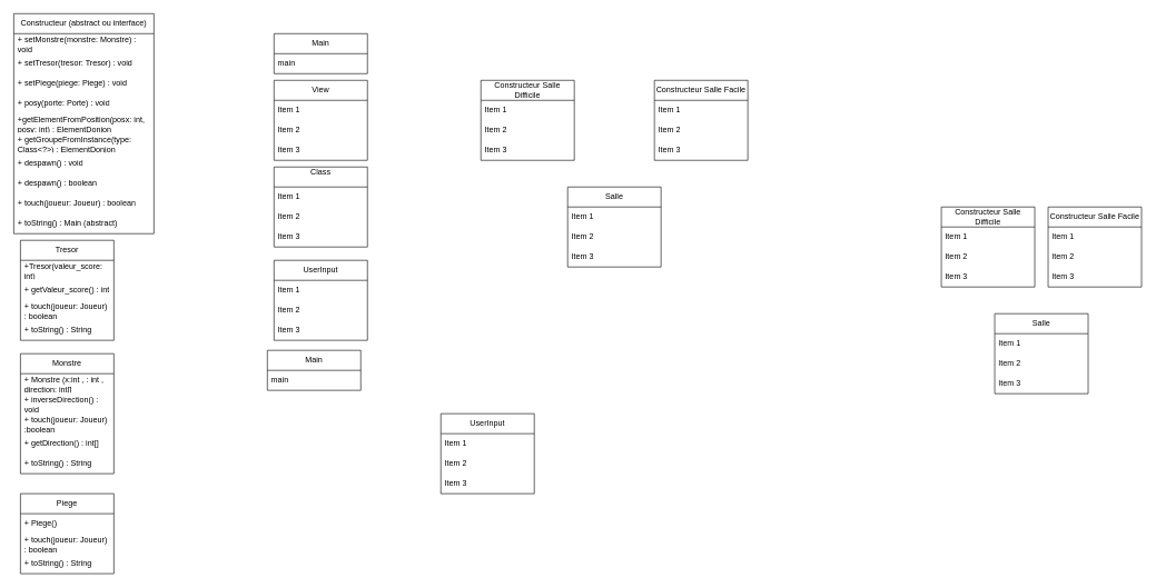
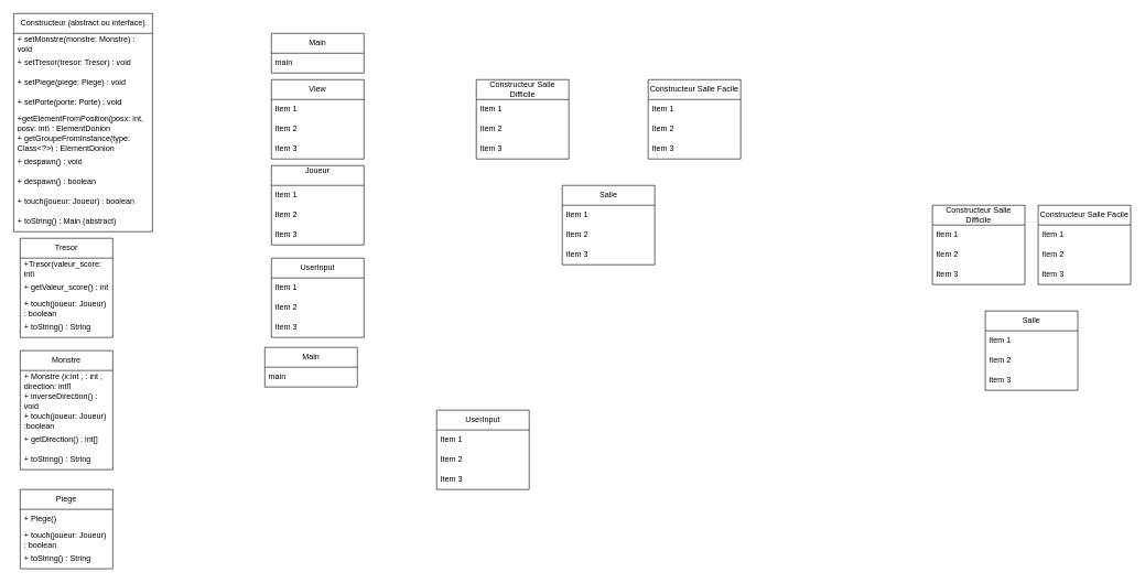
  <mxCell id="0" />
  <mxCell id="1" parent="0" />
  <mxCell id="2" value="Main" style="swimlane;fontStyle=0;childLayout=stackLayout;horizontal=1;startSize=30;horizontalStack=0;resizeParent=1;resizeParentMax=0;resizeLast=0;collapsible=1;marginBottom=0;whiteSpace=wrap;html=1;" parent="1" vertex="1"><mxGeometry x="410" y="50" width="140" height="60" as="geometry" /></mxCell>
  <mxCell id="3" value="main" style="text;strokeColor=none;fillColor=none;align=left;verticalAlign=middle;spacingLeft=4;spacingRight=4;overflow=hidden;points=[[0,0.5],[1,0.5]];portConstraint=eastwest;rotatable=0;whiteSpace=wrap;html=1;" parent="2" vertex="1"><mxGeometry y="30" width="140" height="30" as="geometry" /></mxCell>
  <mxCell id="4" value="&lt;div&gt;Constructeur (abstract ou interface)&lt;/div&gt;" style="swimlane;fontStyle=0;childLayout=stackLayout;horizontal=1;startSize=30;horizontalStack=0;resizeParent=1;resizeParentMax=0;resizeLast=0;collapsible=1;marginBottom=0;whiteSpace=wrap;html=1;" parent="1" vertex="1"><mxGeometry x="20" y="20" width="210" height="330" as="geometry" /></mxCell>
  <mxCell id="5" value="+ setMonstre(monstre: Monstre) : void" style="text;strokeColor=none;fillColor=none;align=left;verticalAlign=middle;spacingLeft=4;spacingRight=4;overflow=hidden;points=[[0,0.5],[1,0.5]];portConstraint=eastwest;rotatable=0;whiteSpace=wrap;html=1;" parent="4" vertex="1"><mxGeometry y="30" width="210" height="30" as="geometry" /></mxCell>
  <mxCell id="6" value="+ setTresor(tresor: Tresor) : void" style="text;strokeColor=none;fillColor=none;align=left;verticalAlign=middle;spacingLeft=4;spacingRight=4;overflow=hidden;points=[[0,0.5],[1,0.5]];portConstraint=eastwest;rotatable=0;whiteSpace=wrap;html=1;" parent="4" vertex="1"><mxGeometry y="60" width="210" height="30" as="geometry" /></mxCell>
  <mxCell id="7" value="+ setPiege(piege: Piege) : void" style="text;strokeColor=none;fillColor=none;align=left;verticalAlign=middle;spacingLeft=4;spacingRight=4;overflow=hidden;points=[[0,0.5],[1,0.5]];portConstraint=eastwest;rotatable=0;whiteSpace=wrap;html=1;" parent="4" vertex="1"><mxGeometry y="90" width="210" height="30" as="geometry" /></mxCell>
- <mxCell id="8" value="+ posy(porte: Porte) : void" style="text;strokeColor=none;fillColor=none;align=left;verticalAlign=middle;spacingLeft=4;spacingRight=4;overflow=hidden;points=[[0,0.5],[1,0.5]];portConstraint=eastwest;rotatable=0;whiteSpace=wrap;html=1;" parent="4" vertex="1"><mxGeometry y="120" width="210" height="30" as="geometry" /></mxCell>
+ <mxCell id="8" value="+ setPorte(porte: Porte) : void" style="text;strokeColor=none;fillColor=none;align=left;verticalAlign=middle;spacingLeft=4;spacingRight=4;overflow=hidden;points=[[0,0.5],[1,0.5]];portConstraint=eastwest;rotatable=0;whiteSpace=wrap;html=1;" parent="4" vertex="1"><mxGeometry y="120" width="210" height="30" as="geometry" /></mxCell>
  <mxCell id="9" value="+getElementFromPosition(posx: int, posy: int) : ElementDonjon" style="text;strokeColor=none;fillColor=none;align=left;verticalAlign=middle;spacingLeft=4;spacingRight=4;overflow=hidden;points=[[0,0.5],[1,0.5]];portConstraint=eastwest;rotatable=0;whiteSpace=wrap;html=1;" parent="4" vertex="1"><mxGeometry y="150" width="210" height="30" as="geometry" /></mxCell>
  <mxCell id="10" value="+ getGroupeFromInstance(type: Class&amp;lt;?&amp;gt;) : ElementDonjon" style="text;strokeColor=none;fillColor=none;align=left;verticalAlign=middle;spacingLeft=4;spacingRight=4;overflow=hidden;points=[[0,0.5],[1,0.5]];portConstraint=eastwest;rotatable=0;whiteSpace=wrap;html=1;" parent="4" vertex="1"><mxGeometry y="180" width="210" height="30" as="geometry" /></mxCell>
  <mxCell id="11" value="+ despawn() : void" style="text;strokeColor=none;fillColor=none;align=left;verticalAlign=middle;spacingLeft=4;spacingRight=4;overflow=hidden;points=[[0,0.5],[1,0.5]];portConstraint=eastwest;rotatable=0;whiteSpace=wrap;html=1;" parent="4" vertex="1"><mxGeometry y="210" width="210" height="30" as="geometry" /></mxCell>
  <mxCell id="12" value="+ despawn() : boolean" style="text;strokeColor=none;fillColor=none;align=left;verticalAlign=middle;spacingLeft=4;spacingRight=4;overflow=hidden;points=[[0,0.5],[1,0.5]];portConstraint=eastwest;rotatable=0;whiteSpace=wrap;html=1;" parent="4" vertex="1"><mxGeometry y="240" width="210" height="30" as="geometry" /></mxCell>
  <mxCell id="13" value="+ touch(joueur: Joueur) : boolean" style="text;strokeColor=none;fillColor=none;align=left;verticalAlign=middle;spacingLeft=4;spacingRight=4;overflow=hidden;points=[[0,0.5],[1,0.5]];portConstraint=eastwest;rotatable=0;whiteSpace=wrap;html=1;" parent="4" vertex="1"><mxGeometry y="270" width="210" height="30" as="geometry" /></mxCell>
  <mxCell id="14" value="+ toString() : Main (abstract)" style="text;strokeColor=none;fillColor=none;align=left;verticalAlign=middle;spacingLeft=4;spacingRight=4;overflow=hidden;points=[[0,0.5],[1,0.5]];portConstraint=eastwest;rotatable=0;whiteSpace=wrap;html=1;" parent="4" vertex="1"><mxGeometry y="300" width="210" height="30" as="geometry" /></mxCell>
  <mxCell id="15" value="UserInput" style="swimlane;fontStyle=0;childLayout=stackLayout;horizontal=1;startSize=30;horizontalStack=0;resizeParent=1;resizeParentMax=0;resizeLast=0;collapsible=1;marginBottom=0;whiteSpace=wrap;html=1;" parent="1" vertex="1"><mxGeometry x="410" y="390" width="140" height="120" as="geometry" /></mxCell>
  <mxCell id="16" value="Item 1" style="text;strokeColor=none;fillColor=none;align=left;verticalAlign=middle;spacingLeft=4;spacingRight=4;overflow=hidden;points=[[0,0.5],[1,0.5]];portConstraint=eastwest;rotatable=0;whiteSpace=wrap;html=1;" parent="15" vertex="1"><mxGeometry y="30" width="140" height="30" as="geometry" /></mxCell>
  <mxCell id="17" value="Item 2" style="text;strokeColor=none;fillColor=none;align=left;verticalAlign=middle;spacingLeft=4;spacingRight=4;overflow=hidden;points=[[0,0.5],[1,0.5]];portConstraint=eastwest;rotatable=0;whiteSpace=wrap;html=1;" parent="15" vertex="1"><mxGeometry y="60" width="140" height="30" as="geometry" /></mxCell>
  <mxCell id="18" value="Item 3" style="text;strokeColor=none;fillColor=none;align=left;verticalAlign=middle;spacingLeft=4;spacingRight=4;overflow=hidden;points=[[0,0.5],[1,0.5]];portConstraint=eastwest;rotatable=0;whiteSpace=wrap;html=1;" parent="15" vertex="1"><mxGeometry y="90" width="140" height="30" as="geometry" /></mxCell>
  <mxCell id="19" value="&lt;div&gt;Piege&lt;/div&gt;" style="swimlane;fontStyle=0;childLayout=stackLayout;horizontal=1;startSize=30;horizontalStack=0;resizeParent=1;resizeParentMax=0;resizeLast=0;collapsible=1;marginBottom=0;whiteSpace=wrap;html=1;" parent="1" vertex="1"><mxGeometry x="30" y="740" width="140" height="120" as="geometry" /></mxCell>
  <mxCell id="20" value="+ Piege()" style="text;strokeColor=none;fillColor=none;align=left;verticalAlign=middle;spacingLeft=4;spacingRight=4;overflow=hidden;points=[[0,0.5],[1,0.5]];portConstraint=eastwest;rotatable=0;whiteSpace=wrap;html=1;" parent="19" vertex="1"><mxGeometry y="30" width="140" height="30" as="geometry" /></mxCell>
  <mxCell id="21" value="+ touch(joueur: Joueur) : boolean" style="text;strokeColor=none;fillColor=none;align=left;verticalAlign=middle;spacingLeft=4;spacingRight=4;overflow=hidden;points=[[0,0.5],[1,0.5]];portConstraint=eastwest;rotatable=0;whiteSpace=wrap;html=1;" parent="19" vertex="1"><mxGeometry y="60" width="140" height="30" as="geometry" /></mxCell>
  <mxCell id="22" value="+ toString() : String" style="text;strokeColor=none;fillColor=none;align=left;verticalAlign=middle;spacingLeft=4;spacingRight=4;overflow=hidden;points=[[0,0.5],[1,0.5]];portConstraint=eastwest;rotatable=0;whiteSpace=wrap;html=1;" parent="19" vertex="1"><mxGeometry y="90" width="140" height="30" as="geometry" /></mxCell>
  <mxCell id="23" value="&lt;div&gt;Tresor&lt;/div&gt;" style="swimlane;fontStyle=0;childLayout=stackLayout;horizontal=1;startSize=30;horizontalStack=0;resizeParent=1;resizeParentMax=0;resizeLast=0;collapsible=1;marginBottom=0;whiteSpace=wrap;html=1;" parent="1" vertex="1"><mxGeometry x="30" y="360" width="140" height="150" as="geometry" /></mxCell>
  <mxCell id="24" value="+Tresor(valeur_score: int)" style="text;strokeColor=none;fillColor=none;align=left;verticalAlign=middle;spacingLeft=4;spacingRight=4;overflow=hidden;points=[[0,0.5],[1,0.5]];portConstraint=eastwest;rotatable=0;whiteSpace=wrap;html=1;" parent="23" vertex="1"><mxGeometry y="30" width="140" height="30" as="geometry" /></mxCell>
  <mxCell id="25" value="+ getValeur_score() : int" style="text;strokeColor=none;fillColor=none;align=left;verticalAlign=middle;spacingLeft=4;spacingRight=4;overflow=hidden;points=[[0,0.5],[1,0.5]];portConstraint=eastwest;rotatable=0;whiteSpace=wrap;html=1;" parent="23" vertex="1"><mxGeometry y="60" width="140" height="30" as="geometry" /></mxCell>
  <mxCell id="26" value="+ touch(joueur: Joueur) : boolean" style="text;strokeColor=none;fillColor=none;align=left;verticalAlign=middle;spacingLeft=4;spacingRight=4;overflow=hidden;points=[[0,0.5],[1,0.5]];portConstraint=eastwest;rotatable=0;whiteSpace=wrap;html=1;" parent="23" vertex="1"><mxGeometry y="90" width="140" height="30" as="geometry" /></mxCell>
  <mxCell id="27" value="+ toString() : String" style="text;strokeColor=none;fillColor=none;align=left;verticalAlign=middle;spacingLeft=4;spacingRight=4;overflow=hidden;points=[[0,0.5],[1,0.5]];portConstraint=eastwest;rotatable=0;whiteSpace=wrap;html=1;" parent="23" vertex="1"><mxGeometry y="120" width="140" height="30" as="geometry" /></mxCell>
  <mxCell id="28" value="&lt;div&gt;Monstre&lt;/div&gt;" style="swimlane;fontStyle=0;childLayout=stackLayout;horizontal=1;startSize=30;horizontalStack=0;resizeParent=1;resizeParentMax=0;resizeLast=0;collapsible=1;marginBottom=0;whiteSpace=wrap;html=1;" parent="1" vertex="1"><mxGeometry x="30" y="530" width="140" height="180" as="geometry" /></mxCell>
  <mxCell id="29" value="+ Monstre (x:int , : int , direction: int[]" style="text;strokeColor=none;fillColor=none;align=left;verticalAlign=middle;spacingLeft=4;spacingRight=4;overflow=hidden;points=[[0,0.5],[1,0.5]];portConstraint=eastwest;rotatable=0;whiteSpace=wrap;html=1;" parent="28" vertex="1"><mxGeometry y="30" width="140" height="30" as="geometry" /></mxCell>
  <mxCell id="30" value="+ inverseDirection() : void" style="text;strokeColor=none;fillColor=none;align=left;verticalAlign=middle;spacingLeft=4;spacingRight=4;overflow=hidden;points=[[0,0.5],[1,0.5]];portConstraint=eastwest;rotatable=0;whiteSpace=wrap;html=1;" parent="28" vertex="1"><mxGeometry y="60" width="140" height="30" as="geometry" /></mxCell>
  <mxCell id="31" value="+ touch(joueur: Joueur)&lt;div&gt;:boolean&lt;/div&gt;" style="text;strokeColor=none;fillColor=none;align=left;verticalAlign=middle;spacingLeft=4;spacingRight=4;overflow=hidden;points=[[0,0.5],[1,0.5]];portConstraint=eastwest;rotatable=0;whiteSpace=wrap;html=1;" parent="28" vertex="1"><mxGeometry y="90" width="140" height="30" as="geometry" /></mxCell>
  <mxCell id="32" value="+ getDirection() : int[]" style="text;strokeColor=none;fillColor=none;align=left;verticalAlign=middle;spacingLeft=4;spacingRight=4;overflow=hidden;points=[[0,0.5],[1,0.5]];portConstraint=eastwest;rotatable=0;whiteSpace=wrap;html=1;" parent="28" vertex="1"><mxGeometry y="120" width="140" height="30" as="geometry" /></mxCell>
  <mxCell id="33" value="+ toString() : String" style="text;strokeColor=none;fillColor=none;align=left;verticalAlign=middle;spacingLeft=4;spacingRight=4;overflow=hidden;points=[[0,0.5],[1,0.5]];portConstraint=eastwest;rotatable=0;whiteSpace=wrap;html=1;" parent="28" vertex="1"><mxGeometry y="150" width="140" height="30" as="geometry" /></mxCell>
  <mxCell id="34" value="&lt;div&gt;Constructeur Salle Facile&lt;/div&gt;" style="swimlane;fontStyle=0;childLayout=stackLayout;horizontal=1;startSize=30;horizontalStack=0;resizeParent=1;resizeParentMax=0;resizeLast=0;collapsible=1;marginBottom=0;whiteSpace=wrap;html=1;" parent="1" vertex="1"><mxGeometry x="980" y="120" width="140" height="120" as="geometry" /></mxCell>
  <mxCell id="35" value="Item 1" style="text;strokeColor=none;fillColor=none;align=left;verticalAlign=middle;spacingLeft=4;spacingRight=4;overflow=hidden;points=[[0,0.5],[1,0.5]];portConstraint=eastwest;rotatable=0;whiteSpace=wrap;html=1;" parent="34" vertex="1"><mxGeometry y="30" width="140" height="30" as="geometry" /></mxCell>
  <mxCell id="36" value="Item 2" style="text;strokeColor=none;fillColor=none;align=left;verticalAlign=middle;spacingLeft=4;spacingRight=4;overflow=hidden;points=[[0,0.5],[1,0.5]];portConstraint=eastwest;rotatable=0;whiteSpace=wrap;html=1;" parent="34" vertex="1"><mxGeometry y="60" width="140" height="30" as="geometry" /></mxCell>
  <mxCell id="37" value="Item 3" style="text;strokeColor=none;fillColor=none;align=left;verticalAlign=middle;spacingLeft=4;spacingRight=4;overflow=hidden;points=[[0,0.5],[1,0.5]];portConstraint=eastwest;rotatable=0;whiteSpace=wrap;html=1;" parent="34" vertex="1"><mxGeometry y="90" width="140" height="30" as="geometry" /></mxCell>
  <mxCell id="38" value="&lt;div&gt;Salle&lt;/div&gt;" style="swimlane;fontStyle=0;childLayout=stackLayout;horizontal=1;startSize=30;horizontalStack=0;resizeParent=1;resizeParentMax=0;resizeLast=0;collapsible=1;marginBottom=0;whiteSpace=wrap;html=1;" parent="1" vertex="1"><mxGeometry x="850" y="280" width="140" height="120" as="geometry" /></mxCell>
  <mxCell id="39" value="Item 1" style="text;strokeColor=none;fillColor=none;align=left;verticalAlign=middle;spacingLeft=4;spacingRight=4;overflow=hidden;points=[[0,0.5],[1,0.5]];portConstraint=eastwest;rotatable=0;whiteSpace=wrap;html=1;" parent="38" vertex="1"><mxGeometry y="30" width="140" height="30" as="geometry" /></mxCell>
  <mxCell id="40" value="Item 2" style="text;strokeColor=none;fillColor=none;align=left;verticalAlign=middle;spacingLeft=4;spacingRight=4;overflow=hidden;points=[[0,0.5],[1,0.5]];portConstraint=eastwest;rotatable=0;whiteSpace=wrap;html=1;" parent="38" vertex="1"><mxGeometry y="60" width="140" height="30" as="geometry" /></mxCell>
  <mxCell id="41" value="Item 3" style="text;strokeColor=none;fillColor=none;align=left;verticalAlign=middle;spacingLeft=4;spacingRight=4;overflow=hidden;points=[[0,0.5],[1,0.5]];portConstraint=eastwest;rotatable=0;whiteSpace=wrap;html=1;" parent="38" vertex="1"><mxGeometry y="90" width="140" height="30" as="geometry" /></mxCell>
  <mxCell id="42" value="&lt;div&gt;View&lt;/div&gt;" style="swimlane;fontStyle=0;childLayout=stackLayout;horizontal=1;startSize=30;horizontalStack=0;resizeParent=1;resizeParentMax=0;resizeLast=0;collapsible=1;marginBottom=0;whiteSpace=wrap;html=1;" parent="1" vertex="1"><mxGeometry x="410" y="120" width="140" height="120" as="geometry" /></mxCell>
  <mxCell id="43" value="Item 1" style="text;strokeColor=none;fillColor=none;align=left;verticalAlign=middle;spacingLeft=4;spacingRight=4;overflow=hidden;points=[[0,0.5],[1,0.5]];portConstraint=eastwest;rotatable=0;whiteSpace=wrap;html=1;" parent="42" vertex="1"><mxGeometry y="30" width="140" height="30" as="geometry" /></mxCell>
  <mxCell id="44" value="Item 2" style="text;strokeColor=none;fillColor=none;align=left;verticalAlign=middle;spacingLeft=4;spacingRight=4;overflow=hidden;points=[[0,0.5],[1,0.5]];portConstraint=eastwest;rotatable=0;whiteSpace=wrap;html=1;" parent="42" vertex="1"><mxGeometry y="60" width="140" height="30" as="geometry" /></mxCell>
  <mxCell id="45" value="Item 3" style="text;strokeColor=none;fillColor=none;align=left;verticalAlign=middle;spacingLeft=4;spacingRight=4;overflow=hidden;points=[[0,0.5],[1,0.5]];portConstraint=eastwest;rotatable=0;whiteSpace=wrap;html=1;" parent="42" vertex="1"><mxGeometry y="90" width="140" height="30" as="geometry" /></mxCell>
  <mxCell id="46" value="&lt;div&gt;Constructeur Salle Difficile&lt;/div&gt;" style="swimlane;fontStyle=0;childLayout=stackLayout;horizontal=1;startSize=30;horizontalStack=0;resizeParent=1;resizeParentMax=0;resizeLast=0;collapsible=1;marginBottom=0;whiteSpace=wrap;html=1;" parent="1" vertex="1"><mxGeometry x="720" y="120" width="140" height="120" as="geometry" /></mxCell>
  <mxCell id="47" value="Item 1" style="text;strokeColor=none;fillColor=none;align=left;verticalAlign=middle;spacingLeft=4;spacingRight=4;overflow=hidden;points=[[0,0.5],[1,0.5]];portConstraint=eastwest;rotatable=0;whiteSpace=wrap;html=1;" parent="46" vertex="1"><mxGeometry y="30" width="140" height="30" as="geometry" /></mxCell>
  <mxCell id="48" value="Item 2" style="text;strokeColor=none;fillColor=none;align=left;verticalAlign=middle;spacingLeft=4;spacingRight=4;overflow=hidden;points=[[0,0.5],[1,0.5]];portConstraint=eastwest;rotatable=0;whiteSpace=wrap;html=1;" parent="46" vertex="1"><mxGeometry y="60" width="140" height="30" as="geometry" /></mxCell>
  <mxCell id="49" value="Item 3" style="text;strokeColor=none;fillColor=none;align=left;verticalAlign=middle;spacingLeft=4;spacingRight=4;overflow=hidden;points=[[0,0.5],[1,0.5]];portConstraint=eastwest;rotatable=0;whiteSpace=wrap;html=1;" parent="46" vertex="1"><mxGeometry y="90" width="140" height="30" as="geometry" /></mxCell>
- <mxCell id="50" value="&lt;div&gt;Class&lt;/div&gt;&lt;div&gt;&lt;br&gt;&lt;/div&gt;" style="swimlane;fontStyle=0;childLayout=stackLayout;horizontal=1;startSize=30;horizontalStack=0;resizeParent=1;resizeParentMax=0;resizeLast=0;collapsible=1;marginBottom=0;whiteSpace=wrap;html=1;" parent="1" vertex="1"><mxGeometry x="410" y="250" width="140" height="120" as="geometry" /></mxCell>
+ <mxCell id="50" value="&lt;div&gt;Joueur&lt;/div&gt;&lt;div&gt;&lt;br&gt;&lt;/div&gt;" style="swimlane;fontStyle=0;childLayout=stackLayout;horizontal=1;startSize=30;horizontalStack=0;resizeParent=1;resizeParentMax=0;resizeLast=0;collapsible=1;marginBottom=0;whiteSpace=wrap;html=1;" parent="1" vertex="1"><mxGeometry x="410" y="250" width="140" height="120" as="geometry" /></mxCell>
  <mxCell id="51" value="Item 1" style="text;strokeColor=none;fillColor=none;align=left;verticalAlign=middle;spacingLeft=4;spacingRight=4;overflow=hidden;points=[[0,0.5],[1,0.5]];portConstraint=eastwest;rotatable=0;whiteSpace=wrap;html=1;" parent="50" vertex="1"><mxGeometry y="30" width="140" height="30" as="geometry" /></mxCell>
  <mxCell id="52" value="Item 2" style="text;strokeColor=none;fillColor=none;align=left;verticalAlign=middle;spacingLeft=4;spacingRight=4;overflow=hidden;points=[[0,0.5],[1,0.5]];portConstraint=eastwest;rotatable=0;whiteSpace=wrap;html=1;" parent="50" vertex="1"><mxGeometry y="60" width="140" height="30" as="geometry" /></mxCell>
  <mxCell id="53" value="Item 3" style="text;strokeColor=none;fillColor=none;align=left;verticalAlign=middle;spacingLeft=4;spacingRight=4;overflow=hidden;points=[[0,0.5],[1,0.5]];portConstraint=eastwest;rotatable=0;whiteSpace=wrap;html=1;" parent="50" vertex="1"><mxGeometry y="90" width="140" height="30" as="geometry" /></mxCell>
  <mxCell id="54" value="Main" style="swimlane;fontStyle=0;childLayout=stackLayout;horizontal=1;startSize=30;horizontalStack=0;resizeParent=1;resizeParentMax=0;resizeLast=0;collapsible=1;marginBottom=0;whiteSpace=wrap;html=1;" parent="1" vertex="1"><mxGeometry x="400" y="525" width="140" height="60" as="geometry" /></mxCell>
  <mxCell id="55" value="main" style="text;strokeColor=none;fillColor=none;align=left;verticalAlign=middle;spacingLeft=4;spacingRight=4;overflow=hidden;points=[[0,0.5],[1,0.5]];portConstraint=eastwest;rotatable=0;whiteSpace=wrap;html=1;" parent="54" vertex="1"><mxGeometry y="30" width="140" height="30" as="geometry" /></mxCell>
  <mxCell id="56" value="UserInput" style="swimlane;fontStyle=0;childLayout=stackLayout;horizontal=1;startSize=30;horizontalStack=0;resizeParent=1;resizeParentMax=0;resizeLast=0;collapsible=1;marginBottom=0;whiteSpace=wrap;html=1;" parent="1" vertex="1"><mxGeometry x="660" y="620" width="140" height="120" as="geometry" /></mxCell>
  <mxCell id="57" value="Item 1" style="text;strokeColor=none;fillColor=none;align=left;verticalAlign=middle;spacingLeft=4;spacingRight=4;overflow=hidden;points=[[0,0.5],[1,0.5]];portConstraint=eastwest;rotatable=0;whiteSpace=wrap;html=1;" parent="56" vertex="1"><mxGeometry y="30" width="140" height="30" as="geometry" /></mxCell>
  <mxCell id="58" value="Item 2" style="text;strokeColor=none;fillColor=none;align=left;verticalAlign=middle;spacingLeft=4;spacingRight=4;overflow=hidden;points=[[0,0.5],[1,0.5]];portConstraint=eastwest;rotatable=0;whiteSpace=wrap;html=1;" parent="56" vertex="1"><mxGeometry y="60" width="140" height="30" as="geometry" /></mxCell>
  <mxCell id="59" value="Item 3" style="text;strokeColor=none;fillColor=none;align=left;verticalAlign=middle;spacingLeft=4;spacingRight=4;overflow=hidden;points=[[0,0.5],[1,0.5]];portConstraint=eastwest;rotatable=0;whiteSpace=wrap;html=1;" parent="56" vertex="1"><mxGeometry y="90" width="140" height="30" as="geometry" /></mxCell>
  <mxCell id="60" value="&lt;div&gt;Constructeur Salle Facile&lt;/div&gt;" style="swimlane;fontStyle=0;childLayout=stackLayout;horizontal=1;startSize=30;horizontalStack=0;resizeParent=1;resizeParentMax=0;resizeLast=0;collapsible=1;marginBottom=0;whiteSpace=wrap;html=1;" parent="1" vertex="1"><mxGeometry x="1570" y="310" width="140" height="120" as="geometry" /></mxCell>
  <mxCell id="61" value="Item 1" style="text;strokeColor=none;fillColor=none;align=left;verticalAlign=middle;spacingLeft=4;spacingRight=4;overflow=hidden;points=[[0,0.5],[1,0.5]];portConstraint=eastwest;rotatable=0;whiteSpace=wrap;html=1;" parent="60" vertex="1"><mxGeometry y="30" width="140" height="30" as="geometry" /></mxCell>
  <mxCell id="62" value="Item 2" style="text;strokeColor=none;fillColor=none;align=left;verticalAlign=middle;spacingLeft=4;spacingRight=4;overflow=hidden;points=[[0,0.5],[1,0.5]];portConstraint=eastwest;rotatable=0;whiteSpace=wrap;html=1;" parent="60" vertex="1"><mxGeometry y="60" width="140" height="30" as="geometry" /></mxCell>
  <mxCell id="63" value="Item 3" style="text;strokeColor=none;fillColor=none;align=left;verticalAlign=middle;spacingLeft=4;spacingRight=4;overflow=hidden;points=[[0,0.5],[1,0.5]];portConstraint=eastwest;rotatable=0;whiteSpace=wrap;html=1;" parent="60" vertex="1"><mxGeometry y="90" width="140" height="30" as="geometry" /></mxCell>
  <mxCell id="64" value="&lt;div&gt;Salle&lt;/div&gt;" style="swimlane;fontStyle=0;childLayout=stackLayout;horizontal=1;startSize=30;horizontalStack=0;resizeParent=1;resizeParentMax=0;resizeLast=0;collapsible=1;marginBottom=0;whiteSpace=wrap;html=1;" parent="1" vertex="1"><mxGeometry x="1490" y="470" width="140" height="120" as="geometry" /></mxCell>
  <mxCell id="65" value="Item 1" style="text;strokeColor=none;fillColor=none;align=left;verticalAlign=middle;spacingLeft=4;spacingRight=4;overflow=hidden;points=[[0,0.5],[1,0.5]];portConstraint=eastwest;rotatable=0;whiteSpace=wrap;html=1;" parent="64" vertex="1"><mxGeometry y="30" width="140" height="30" as="geometry" /></mxCell>
  <mxCell id="66" value="Item 2" style="text;strokeColor=none;fillColor=none;align=left;verticalAlign=middle;spacingLeft=4;spacingRight=4;overflow=hidden;points=[[0,0.5],[1,0.5]];portConstraint=eastwest;rotatable=0;whiteSpace=wrap;html=1;" parent="64" vertex="1"><mxGeometry y="60" width="140" height="30" as="geometry" /></mxCell>
  <mxCell id="67" value="Item 3" style="text;strokeColor=none;fillColor=none;align=left;verticalAlign=middle;spacingLeft=4;spacingRight=4;overflow=hidden;points=[[0,0.5],[1,0.5]];portConstraint=eastwest;rotatable=0;whiteSpace=wrap;html=1;" parent="64" vertex="1"><mxGeometry y="90" width="140" height="30" as="geometry" /></mxCell>
  <mxCell id="68" value="&lt;div&gt;Constructeur Salle Difficile&lt;/div&gt;" style="swimlane;fontStyle=0;childLayout=stackLayout;horizontal=1;startSize=30;horizontalStack=0;resizeParent=1;resizeParentMax=0;resizeLast=0;collapsible=1;marginBottom=0;whiteSpace=wrap;html=1;" parent="1" vertex="1"><mxGeometry x="1410" y="310" width="140" height="120" as="geometry" /></mxCell>
  <mxCell id="69" value="Item 1" style="text;strokeColor=none;fillColor=none;align=left;verticalAlign=middle;spacingLeft=4;spacingRight=4;overflow=hidden;points=[[0,0.5],[1,0.5]];portConstraint=eastwest;rotatable=0;whiteSpace=wrap;html=1;" parent="68" vertex="1"><mxGeometry y="30" width="140" height="30" as="geometry" /></mxCell>
  <mxCell id="70" value="Item 2" style="text;strokeColor=none;fillColor=none;align=left;verticalAlign=middle;spacingLeft=4;spacingRight=4;overflow=hidden;points=[[0,0.5],[1,0.5]];portConstraint=eastwest;rotatable=0;whiteSpace=wrap;html=1;" parent="68" vertex="1"><mxGeometry y="60" width="140" height="30" as="geometry" /></mxCell>
  <mxCell id="71" value="Item 3" style="text;strokeColor=none;fillColor=none;align=left;verticalAlign=middle;spacingLeft=4;spacingRight=4;overflow=hidden;points=[[0,0.5],[1,0.5]];portConstraint=eastwest;rotatable=0;whiteSpace=wrap;html=1;" parent="68" vertex="1"><mxGeometry y="90" width="140" height="30" as="geometry" /></mxCell>
